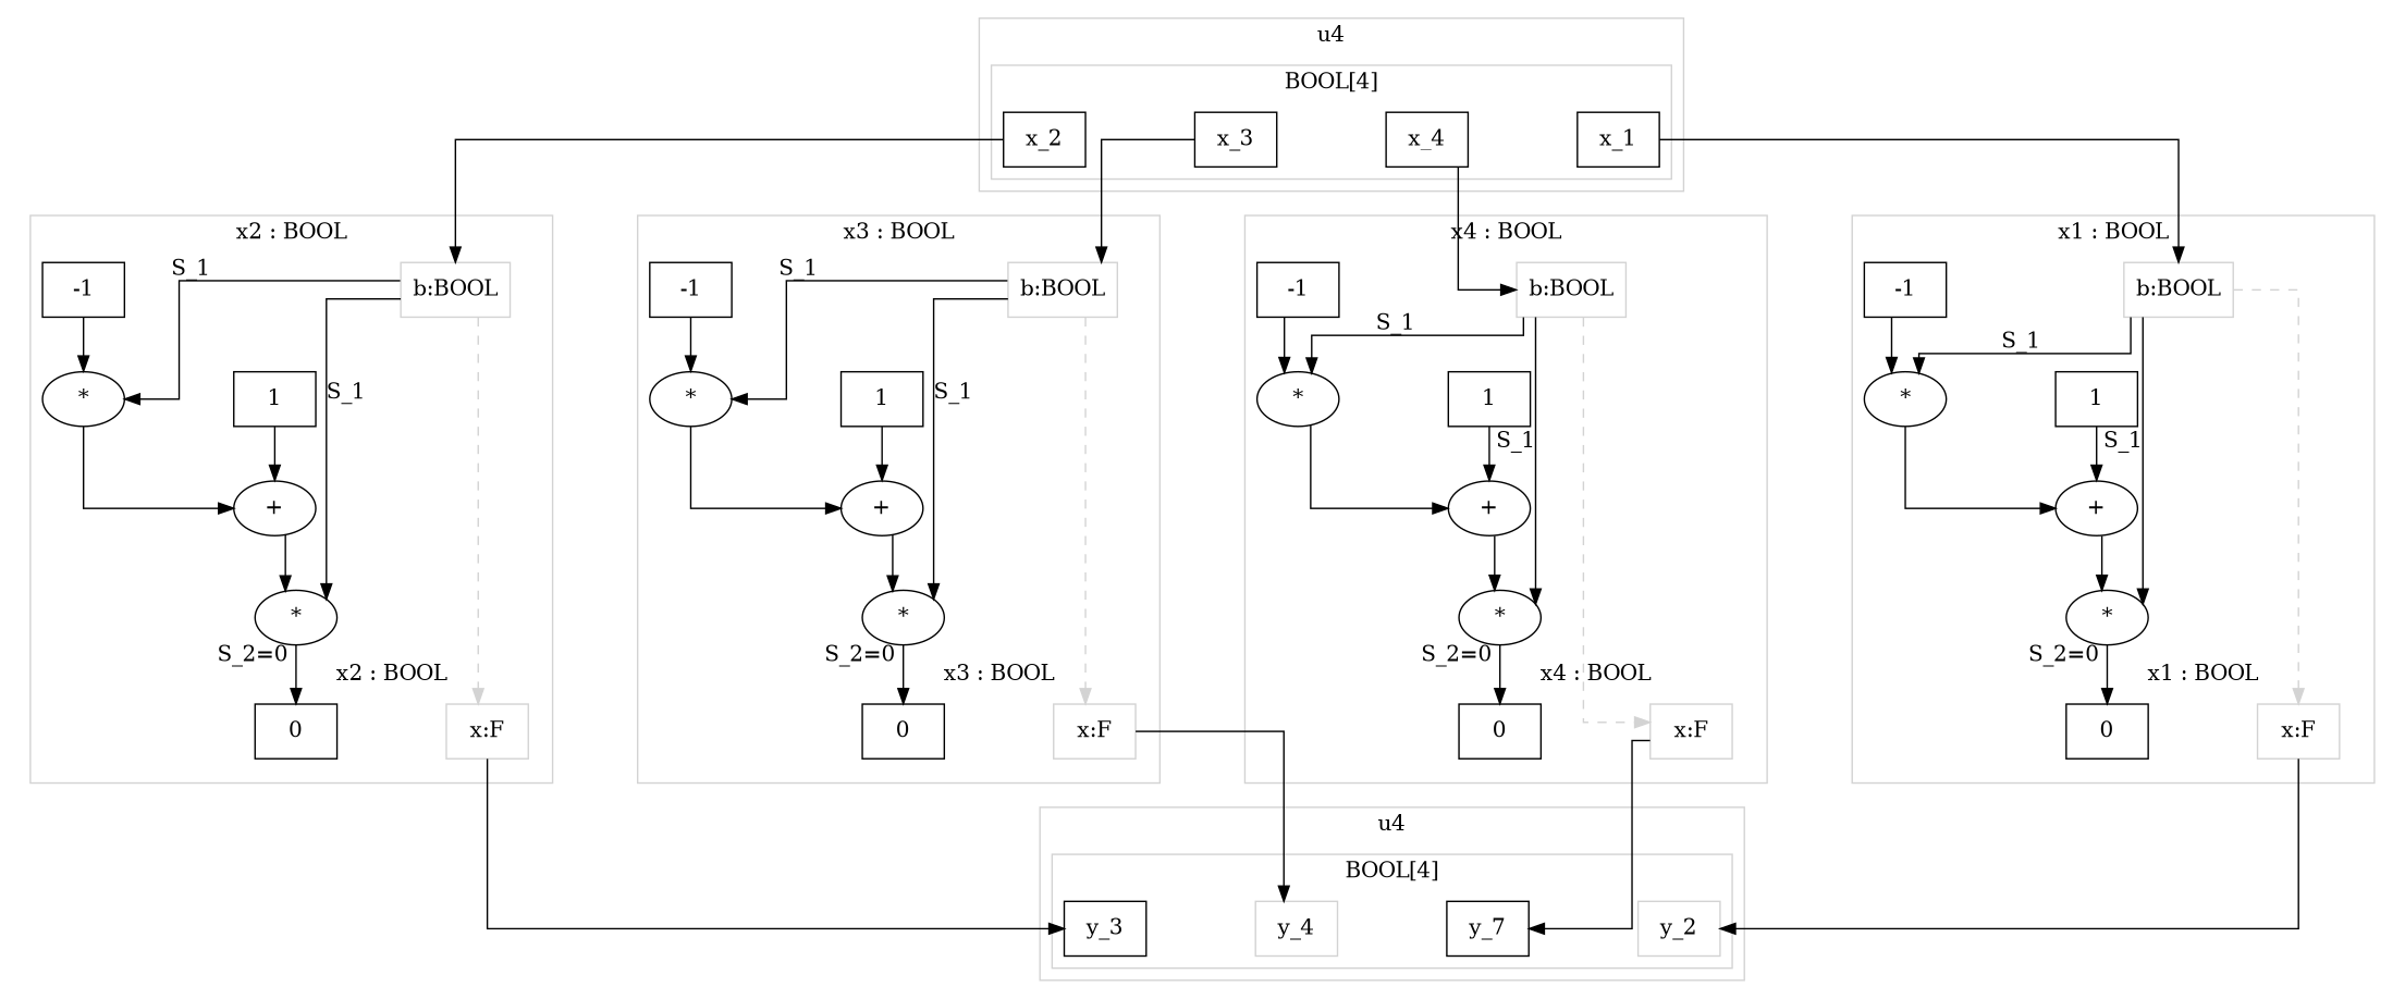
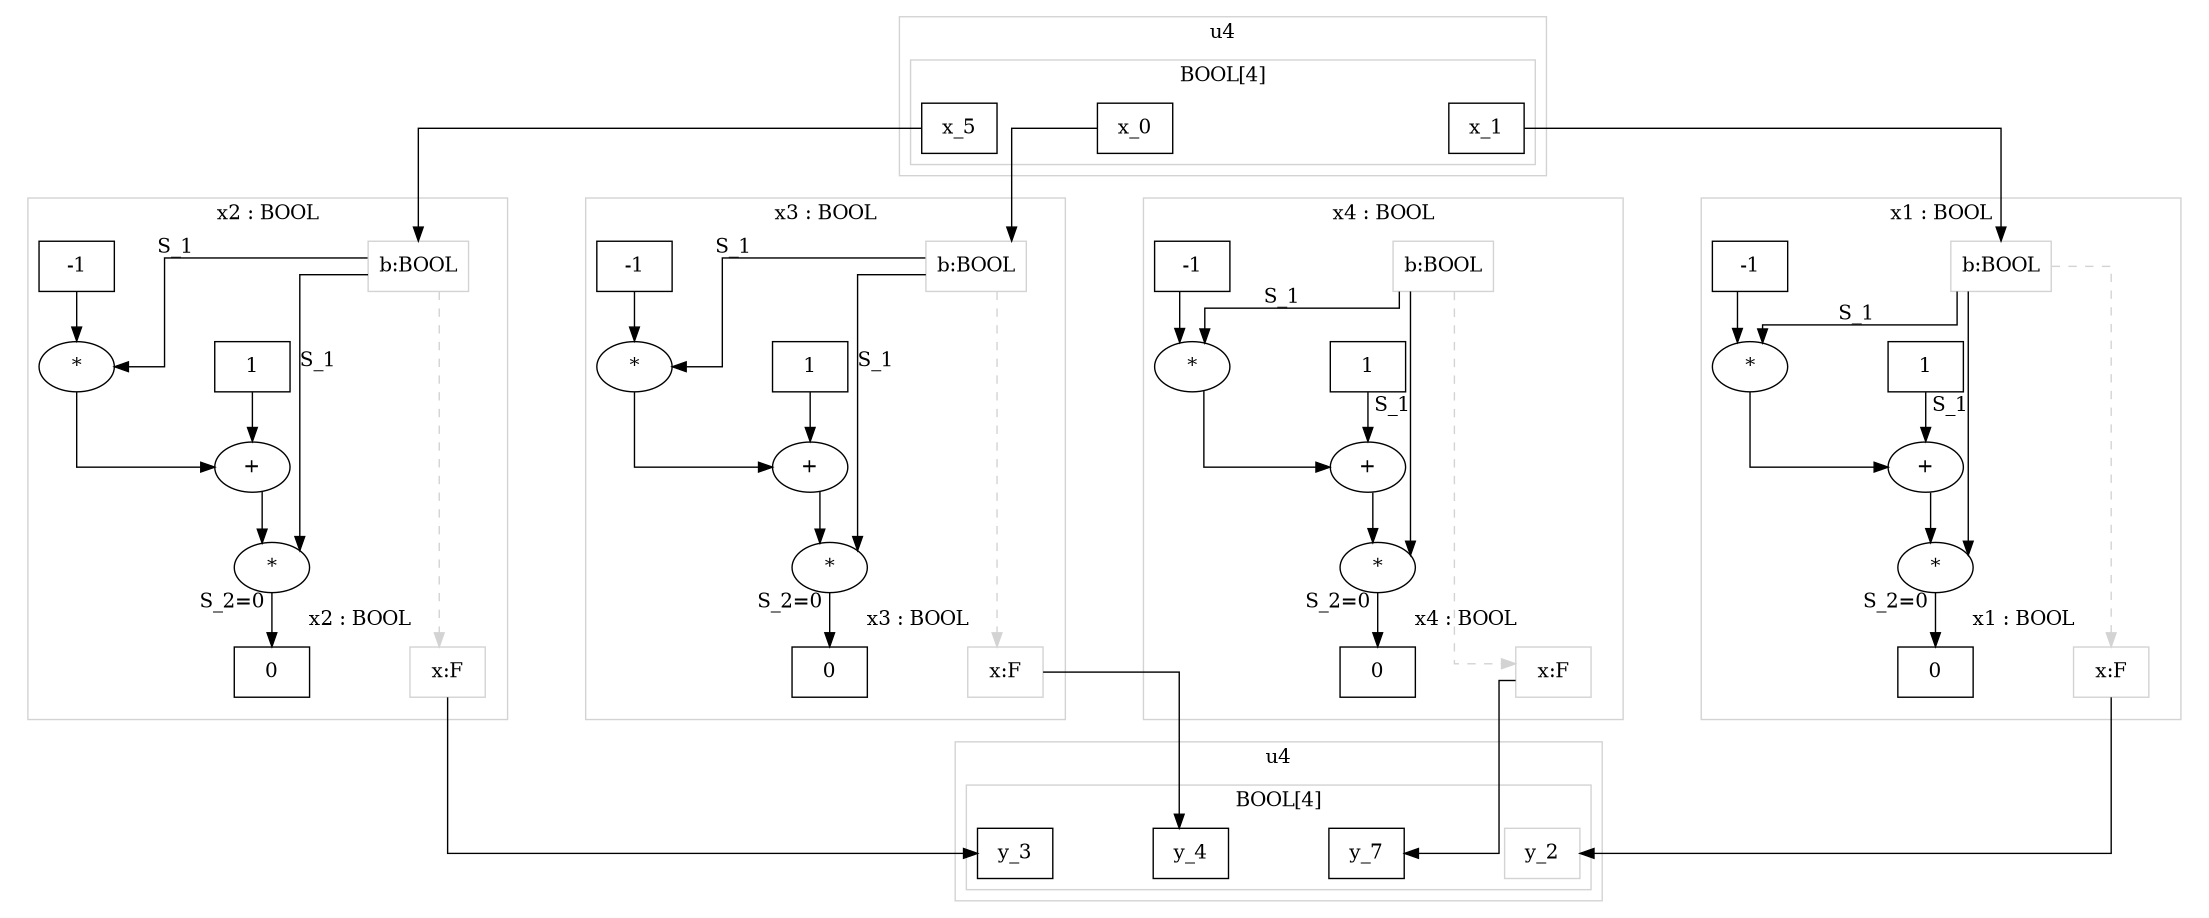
  digraph {
    forcelabels=true
    nodesep=1.0
    splines=ortho
    node [shape=box]
    n1 [color=lightgrey label="x:F"]
    n2 [label=0]
    n3 [color=lightgray label="b:BOOL"]
    n4 [label="*" shape=""]
    n5 [label="*" shape=""]
    n6 [label="+" shape=""]
    n7 [label=1]
    n8 [label=-1]
    n9 [color=lightgrey label="x:F"]
    n10 [label=0]
    n11 [color=lightgray label="b:BOOL"]
    n12 [label="*" shape=""]
    n13 [label="*" shape=""]
    n14 [label="+" shape=""]
    n15 [label=1]
    n16 [label=-1]
    n17 [color=lightgrey label="x:F"]
    n18 [label=0]
    n19 [color=lightgray label="b:BOOL"]
    n20 [label="*" shape=""]
    n21 [label="*" shape=""]
    n22 [label="+" shape=""]
    n23 [label=1]
    n24 [label=-1]
    n25 [color=lightgrey label="x:F"]
    n26 [label=0]
    n27 [color=lightgray label="b:BOOL"]
    n28 [label="*" shape=""]
    n29 [label="*" shape=""]
    n30 [label="+" shape=""]
    n31 [label=1]
    n32 [label=-1]
    n33 [label=x_1]
-   n34 [label=x_2]
-   n35 [label=x_3]
-   n36 [label=x_4]
+   n34 [label=x_5]
+   n35 [label=x_0]
    n37 [label=y_7]
    n38 [color=lightgray label=y_2]
    n39 [label=y_3]
-   n40 [label=y_4 color=lightgray]
+   n40 [label=y_4]
    subgraph cluster_1 {
      color=white
      subgraph cluster_2 {
        color=lightgray
        label="x1 : BOOL"
        n3
        n4
        n5
        n6
        n7
        n8
        subgraph cluster_3 {
          color=white
          label="x1 : BOOL"
          n1
          n2
        }
      }
      subgraph cluster_4 {
        color=lightgray
        label="x4 : BOOL"
        n11
        n12
        n13
        n14
        n15
        n16
        subgraph cluster_5 {
          color=white
          label="x4 : BOOL"
          n9
          n10
        }
      }
      subgraph cluster_6 {
        color=lightgray
        label="x3 : BOOL"
        n19
        n20
        n21
        n22
        n23
        n24
        subgraph cluster_7 {
          color=white
          label="x3 : BOOL"
          n17
          n18
        }
      }
      subgraph cluster_8 {
        color=lightgray
        label="x2 : BOOL"
        n27
        n28
        n29
        n30
        n31
        n32
        subgraph cluster_9 {
          color=white
          label="x2 : BOOL"
          n25
          n26
        }
      }
    }
    subgraph cluster_10 {
      color=lightgray
      label=u4
      subgraph cluster_11 {
        color=lightgray
        label="BOOL[4]"
        n33
        n34
        n35
-       n36
      }
    }
    subgraph cluster_12 {
      color=lightgray
      label=u4
      subgraph cluster_13 {
        color=lightgray
        label="BOOL[4]"
        n37
        n38
        n39
        n40
      }
    }
    n1 -> n38
    n3 -> n1 [color=lightgrey style=dashed]
    n3 -> n4 [xlabel=S_1]
    n3 -> n5 [xlabel=S_1]
    n4 -> n6
    n5 -> n2 [xlabel="S_2=0 "]
    n6 -> n5
    n7 -> n6
    n8 -> n4
    n9 -> n37
    n11 -> n9 [color=lightgrey style=dashed]
    n11 -> n12 [xlabel=S_1]
    n11 -> n13 [xlabel=S_1]
    n12 -> n14
    n13 -> n10 [xlabel="S_2=0 "]
    n14 -> n13
    n15 -> n14
    n16 -> n12
    n17 -> n40
    n19 -> n17 [color=lightgrey style=dashed]
    n19 -> n20 [xlabel=S_1]
    n19 -> n21 [xlabel=S_1]
    n20 -> n22
    n21 -> n18 [xlabel="S_2=0 "]
    n22 -> n21
    n23 -> n22
    n24 -> n20
    n25 -> n39
    n27 -> n25 [color=lightgrey style=dashed]
    n27 -> n28 [xlabel=S_1]
    n27 -> n29 [xlabel=S_1]
    n28 -> n30
    n29 -> n26 [xlabel="S_2=0 "]
    n30 -> n29
    n31 -> n30
    n32 -> n28
    n33 -> n3
    n34 -> n27
    n35 -> n19
-   n36 -> n11
  }
